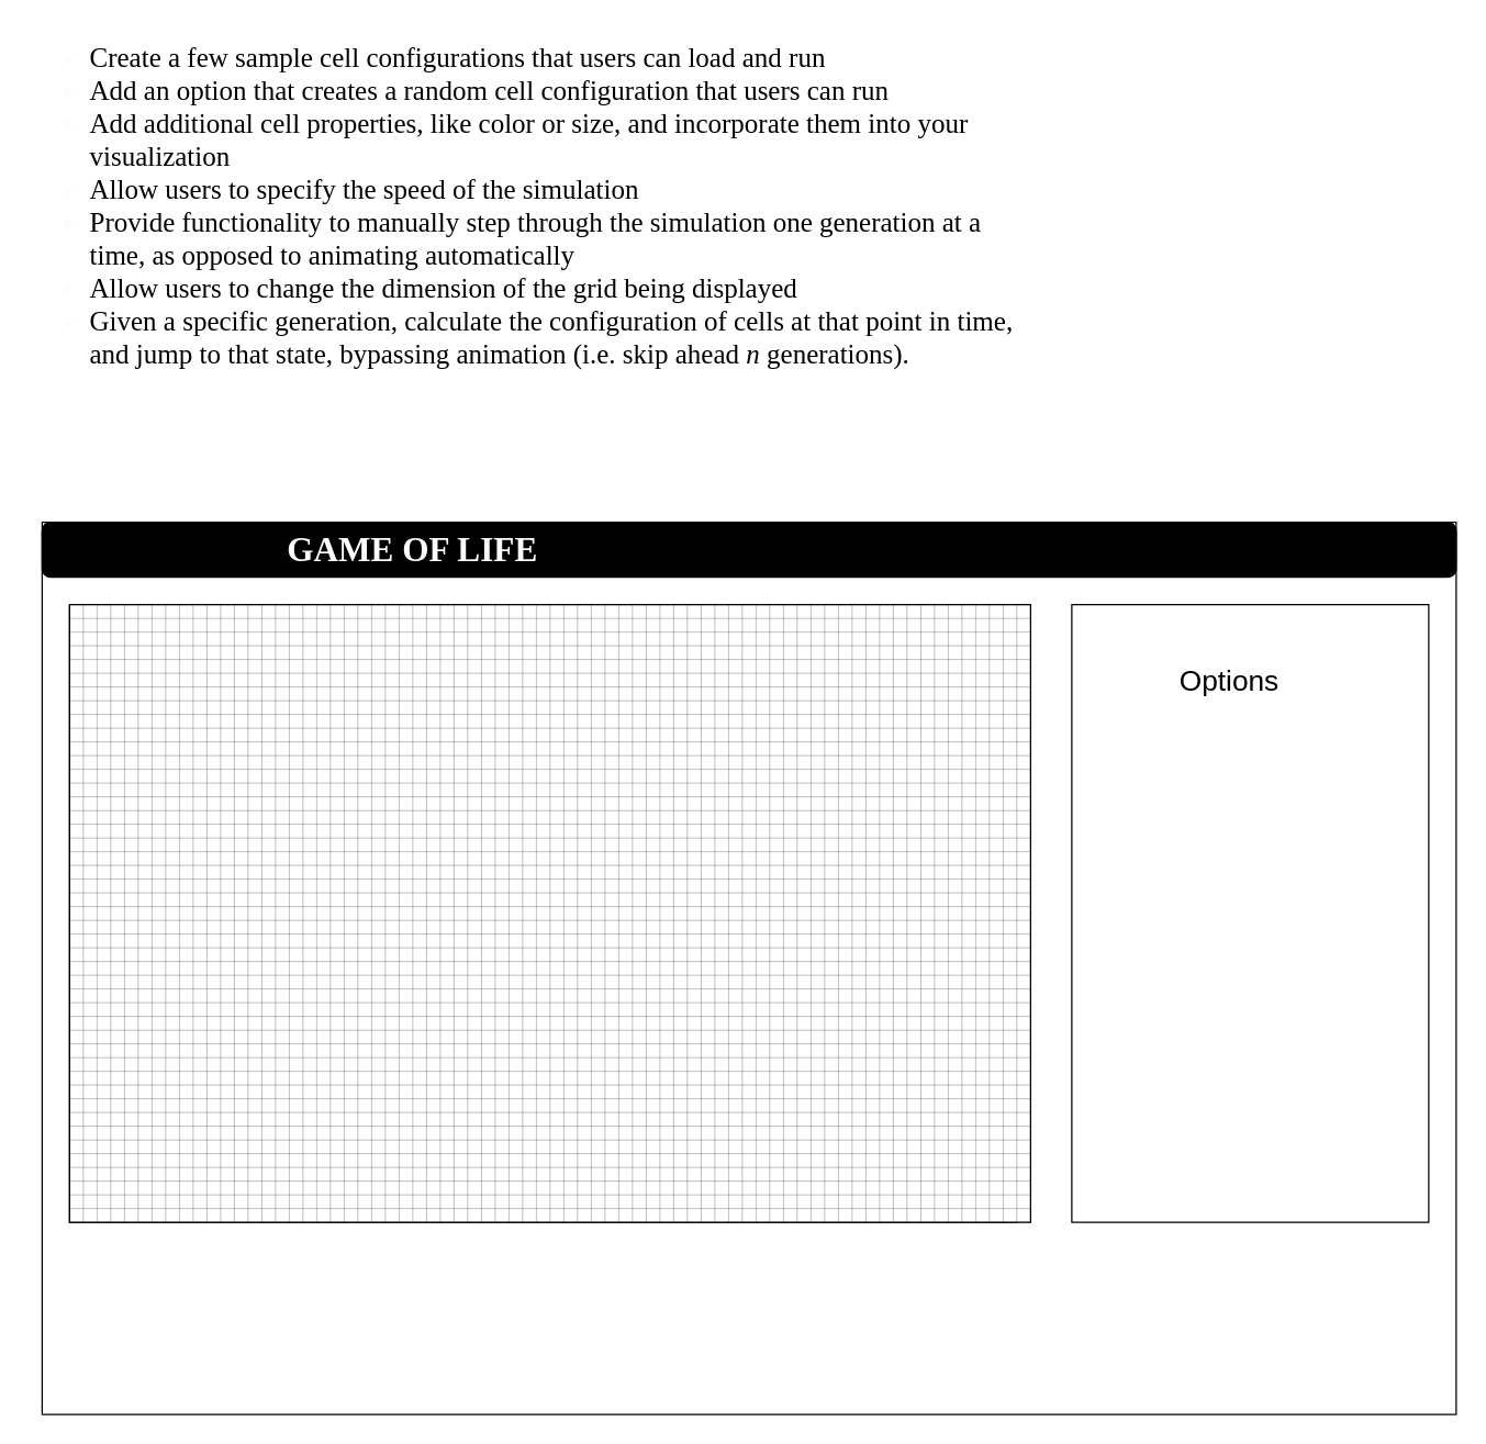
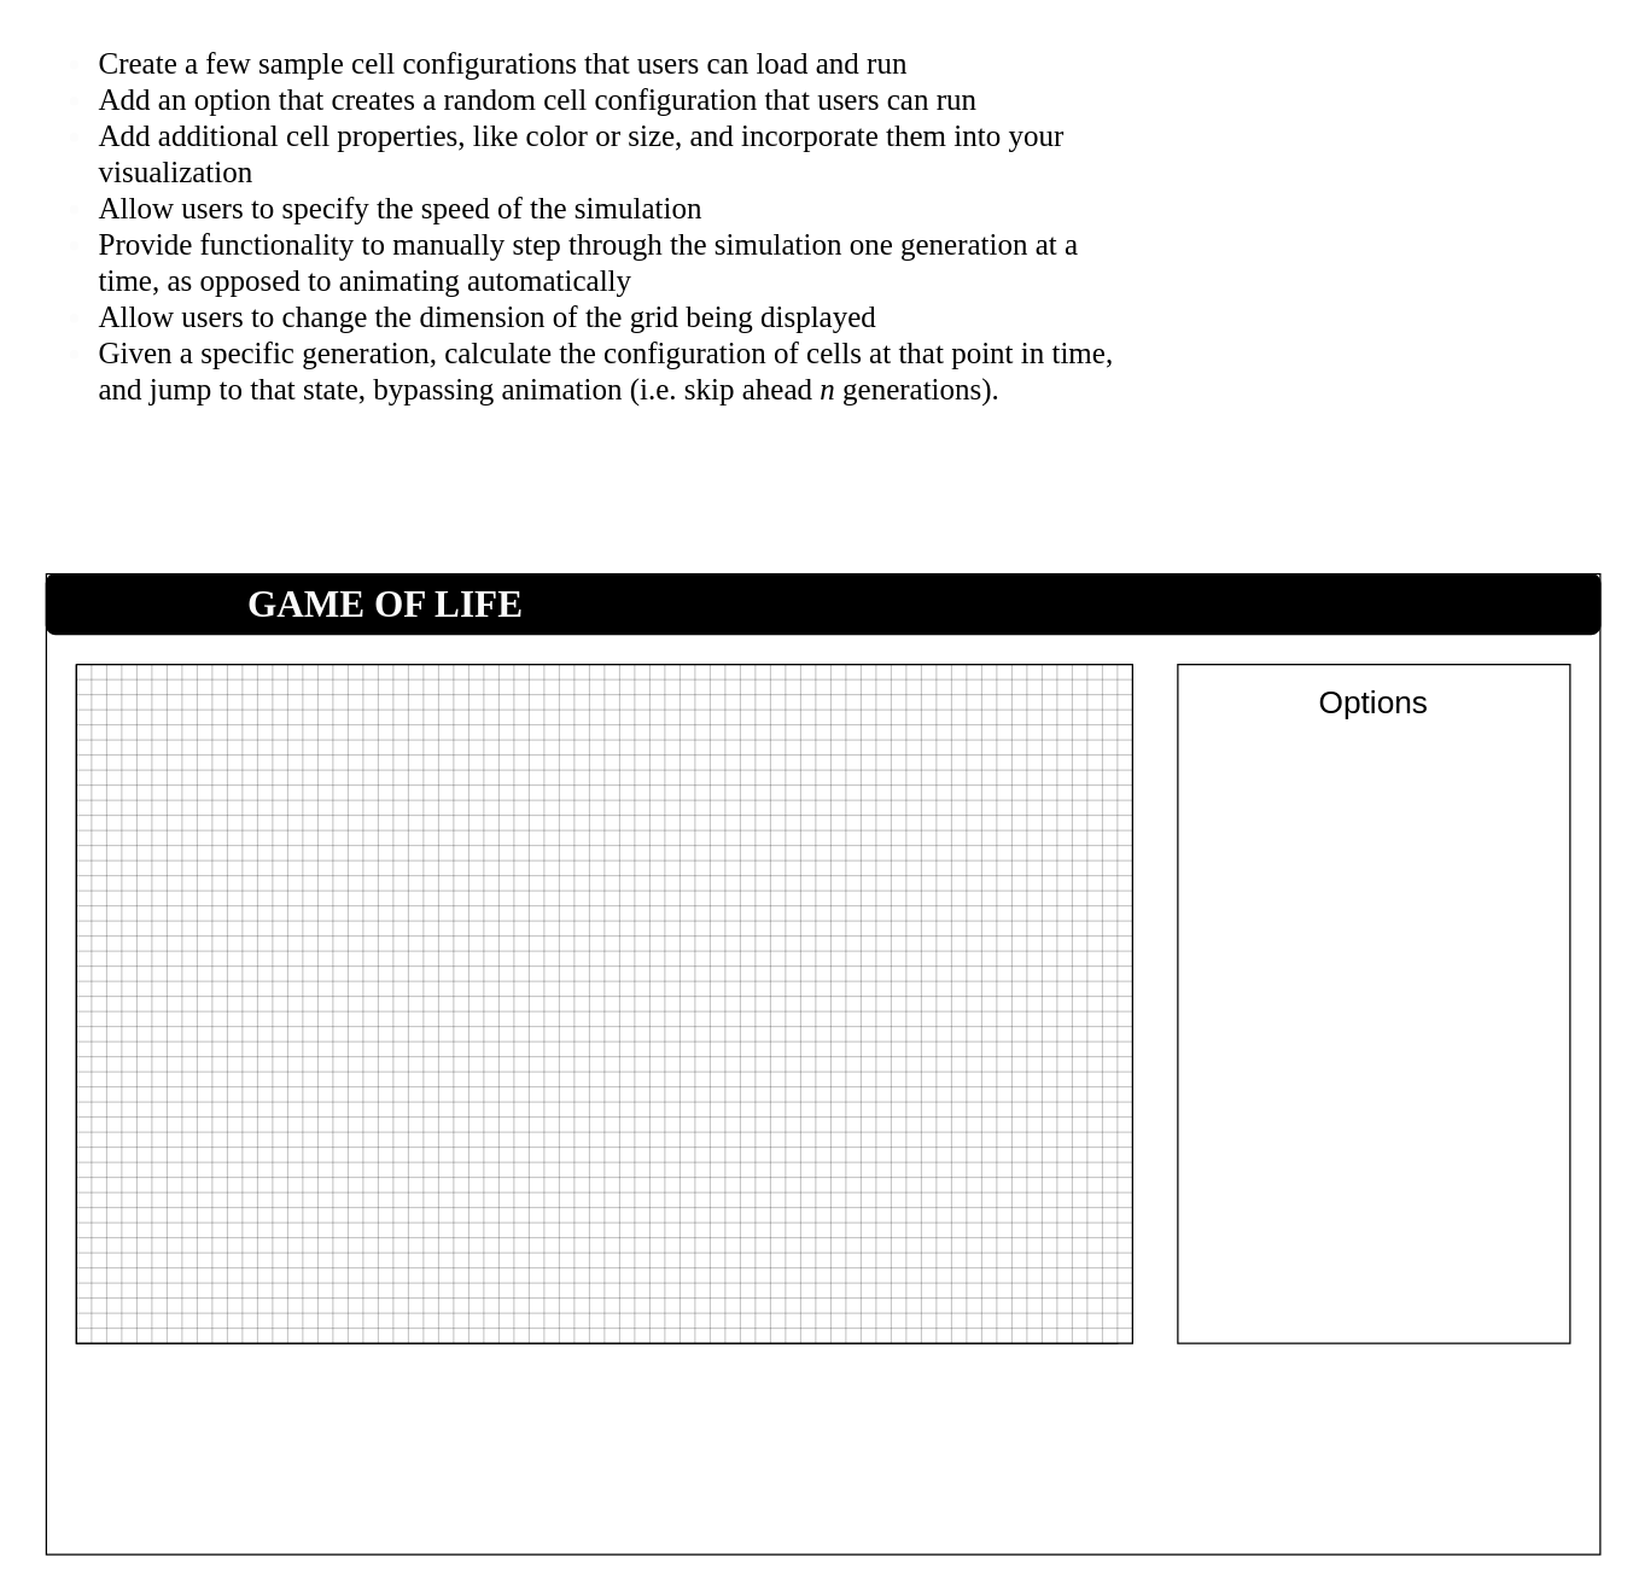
  <mxCell id="0" style=";html=1;" />
  <mxCell id="1" style=";html=1;" parent="0" />
  <mxCell id="2" value="" style="rounded=0;whiteSpace=wrap;html=1;labelBackgroundColor=#2E0861;" vertex="1" parent="1"><mxGeometry x="30" y="380" width="1030" height="650" as="geometry" /></mxCell>
  <mxCell id="3" value="" style="rounded=1;whiteSpace=wrap;html=1;fillColor=#000000;" vertex="1" parent="1"><mxGeometry x="30" y="380" width="1030" height="40" as="geometry" /></mxCell>
  <mxCell id="4" value="" style="rounded=0;whiteSpace=wrap;html=1;" vertex="1" parent="1"><mxGeometry x="50" y="440" width="690" height="450" as="geometry" /></mxCell>
  <mxCell id="5" value="" style="rounded=0;whiteSpace=wrap;html=1;labelBackgroundColor=#2E0861;labelBorderColor=none;" vertex="1" parent="1"><mxGeometry x="780" y="440" width="260" height="450" as="geometry" /></mxCell>
- <mxCell id="6" value="&lt;font style=&quot;font-size: 21px&quot;&gt;Options&lt;/font&gt;" style="text;html=1;strokeColor=none;fillColor=none;align=center;verticalAlign=middle;whiteSpace=wrap;rounded=0;" vertex="1" parent="1"><mxGeometry x="860" y="470" width="70" height="50" as="geometry" /></mxCell>
+ <mxCell id="6" value="&lt;font style=&quot;font-size: 21px&quot;&gt;Options&lt;/font&gt;" style="text;html=1;strokeColor=none;fillColor=none;align=center;verticalAlign=middle;whiteSpace=wrap;rounded=0;" vertex="1" parent="1"><mxGeometry x="875" y="440" width="70" height="50" as="geometry" /></mxCell>
  <mxCell id="7" value="" style="verticalLabelPosition=bottom;verticalAlign=top;html=1;shape=mxgraph.basic.patternFillRect;fillStyle=grid;step=10;fillStrokeWidth=0.2;fillStrokeColor=#000000;strokeColor=#000000;fillColor=#FFFFFF;labelBackgroundColor=#2E0861;" vertex="1" parent="1"><mxGeometry x="50" y="440" width="700" height="450" as="geometry" /></mxCell>
- <mxCell id="8" value="GAME OF LIFE" style="text;html=1;strokeColor=none;align=center;verticalAlign=middle;whiteSpace=wrap;rounded=0;fontColor=#FCFCFC;fontSize=25;fontStyle=1;horizontal=1;fontFamily=Georgia;" vertex="1" parent="1"><mxGeometry x="85" y="390" width="430" height="20" as="geometry" /></mxCell>
+ <mxCell id="8" value="GAME OF LIFE" style="text;html=1;strokeColor=none;align=center;verticalAlign=middle;whiteSpace=wrap;rounded=0;fontColor=#FCFCFC;fontSize=25;fontStyle=1;horizontal=1;fontFamily=Georgia;" vertex="1" parent="1"><mxGeometry x="40" y="390" width="430" height="20" as="geometry" /></mxCell>
  <mxCell id="9" value="&lt;h1 style=&quot;font-size: 20px&quot;&gt;&lt;ul&gt;&lt;li&gt;&lt;font color=&quot;#000000&quot; style=&quot;font-weight: normal&quot;&gt;Create a few sample cell configurations that users can load and run&lt;/font&gt;&lt;/li&gt;&lt;li&gt;&lt;font color=&quot;#000000&quot; style=&quot;font-weight: normal&quot;&gt;Add an option that creates a random cell configuration that users can run&lt;/font&gt;&lt;/li&gt;&lt;li&gt;&lt;font color=&quot;#000000&quot; style=&quot;font-weight: normal&quot;&gt;Add additional cell properties, like color or size, and incorporate them into your visualization&lt;/font&gt;&lt;/li&gt;&lt;li&gt;&lt;font color=&quot;#000000&quot; style=&quot;font-weight: normal&quot;&gt;Allow users to specify the speed of the simulation&lt;/font&gt;&lt;/li&gt;&lt;li&gt;&lt;font color=&quot;#000000&quot; style=&quot;font-weight: normal&quot;&gt;Provide functionality to manually step through the simulation one generation at a time, as opposed to animating automatically&lt;/font&gt;&lt;/li&gt;&lt;li&gt;&lt;font color=&quot;#000000&quot; style=&quot;font-weight: normal&quot;&gt;Allow users to change the dimension of the grid being displayed&lt;/font&gt;&lt;/li&gt;&lt;li&gt;&lt;font color=&quot;#000000&quot; style=&quot;font-weight: normal&quot;&gt;Given a specific generation, calculate the configuration of cells at that point in time, and jump to that state, bypassing animation (i.e. skip ahead&amp;nbsp;&lt;em style=&quot;box-sizing: border-box&quot;&gt;n&lt;/em&gt;&amp;nbsp;generations).&lt;/font&gt;&lt;/li&gt;&lt;/ul&gt;&lt;/h1&gt;" style="text;html=1;strokeColor=none;fillColor=none;spacing=5;spacingTop=-20;whiteSpace=wrap;overflow=hidden;rounded=0;fontFamily=Georgia;fontSize=25;fontColor=#FCFCFC;" vertex="1" parent="1"><mxGeometry x="20" y="20" width="740" height="303" as="geometry" /></mxCell>
